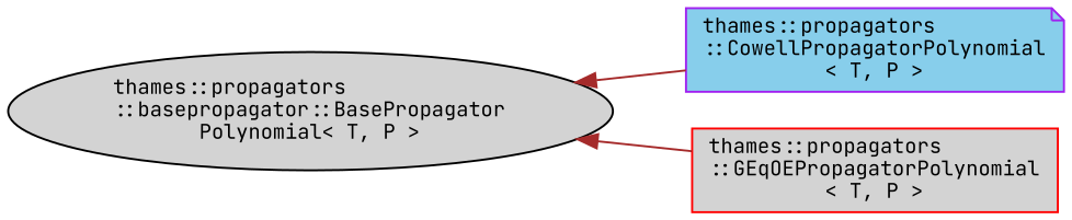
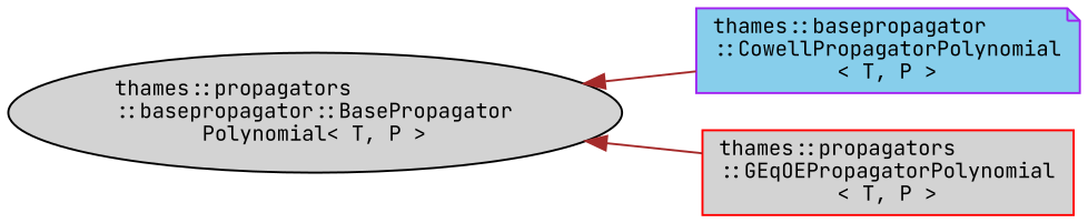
  digraph {
    rankdir=LR
    fontname="JetBrains Mono"
    node [fillcolor=lightgrey fontname="JetBrains Mono" fontsize=10 style=filled]
    edge [color=brown dir=back fontname="JetBrains Mono" fontsize=10 labelfontname=Helvetica labelfontsize=10 style=solid]
    n1 [color=black height=0.2 label="thames::propagators\l::basepropagator::BasePropagator\lPolynomial\< T, P \>" shape=ellipse width=0.4]
-   n2 [color=purple fillcolor=skyblue height=0.2 label="thames::propagators\l::CowellPropagatorPolynomial\l\< T, P \>" shape=note width=0.4]
+   n2 [color=purple fillcolor=skyblue height=0.2 label="thames::basepropagator\l::CowellPropagatorPolynomial\l\< T, P \>" shape=note width=0.4]
    n3 [color=red height=0.2 label="thames::propagators\l::GEqOEPropagatorPolynomial\l\< T, P \>" shape=box width=0.4]
    n1 -> n2
    n1 -> n3
  }
